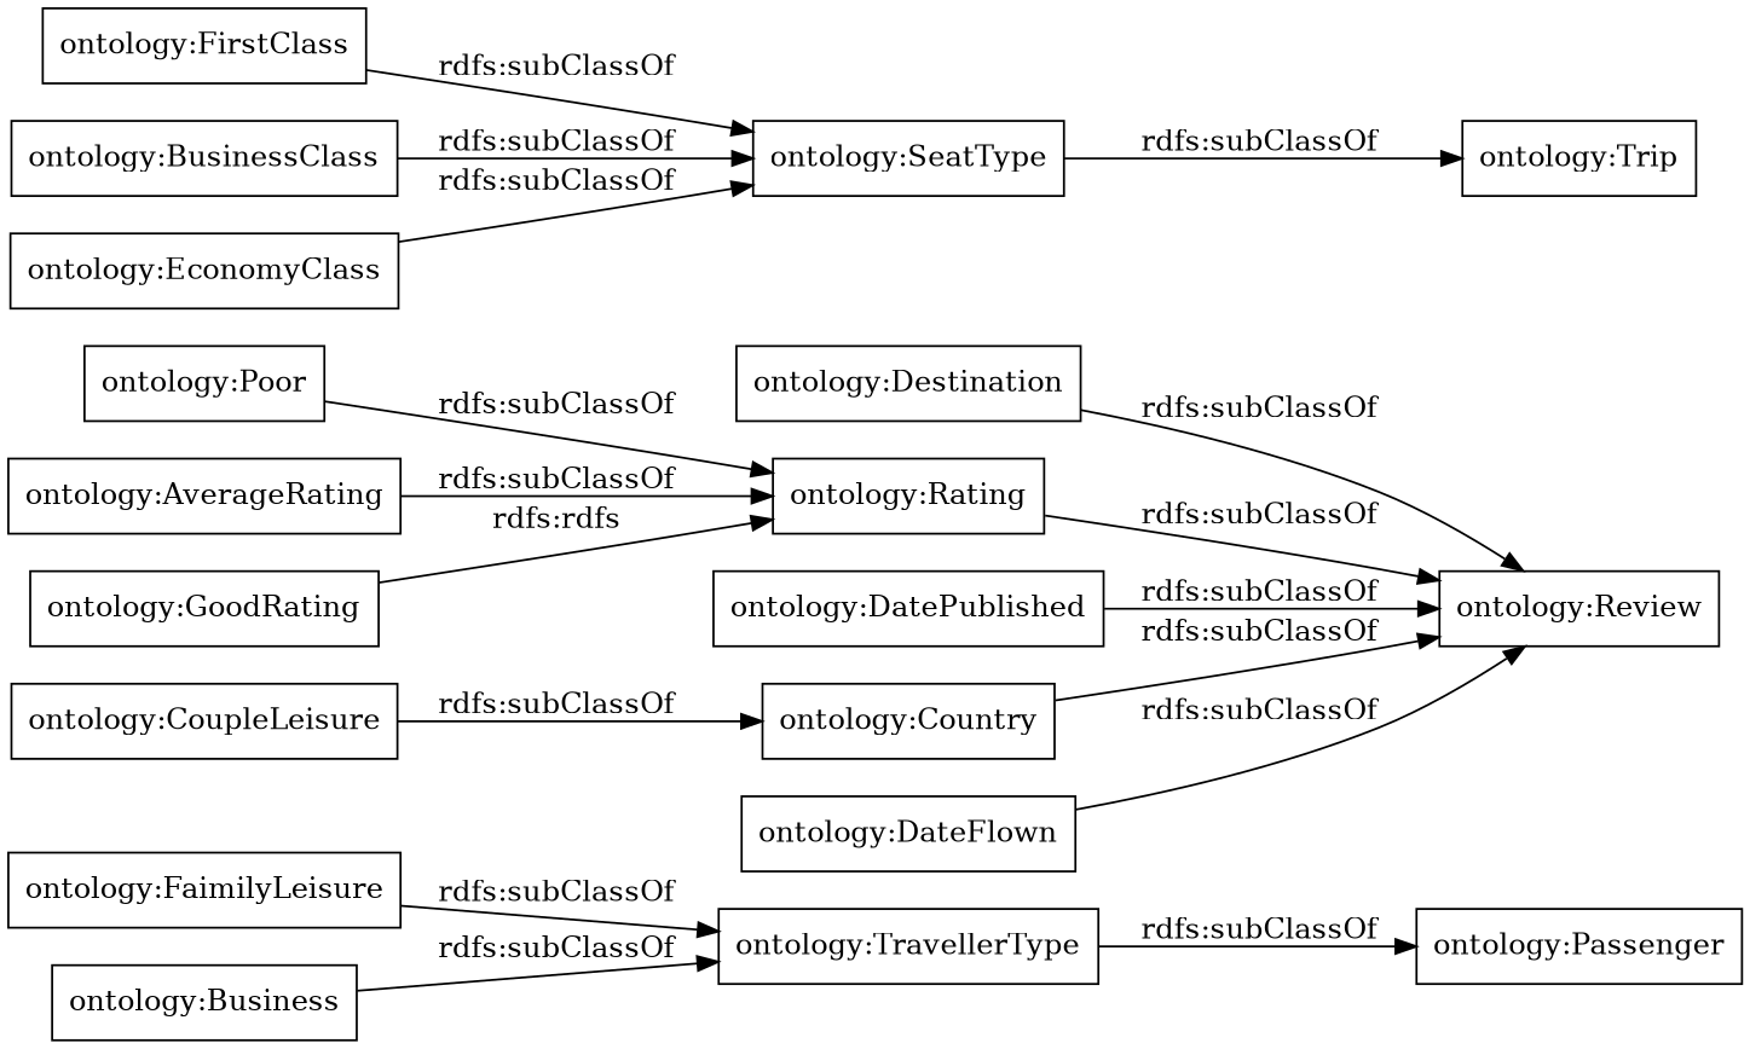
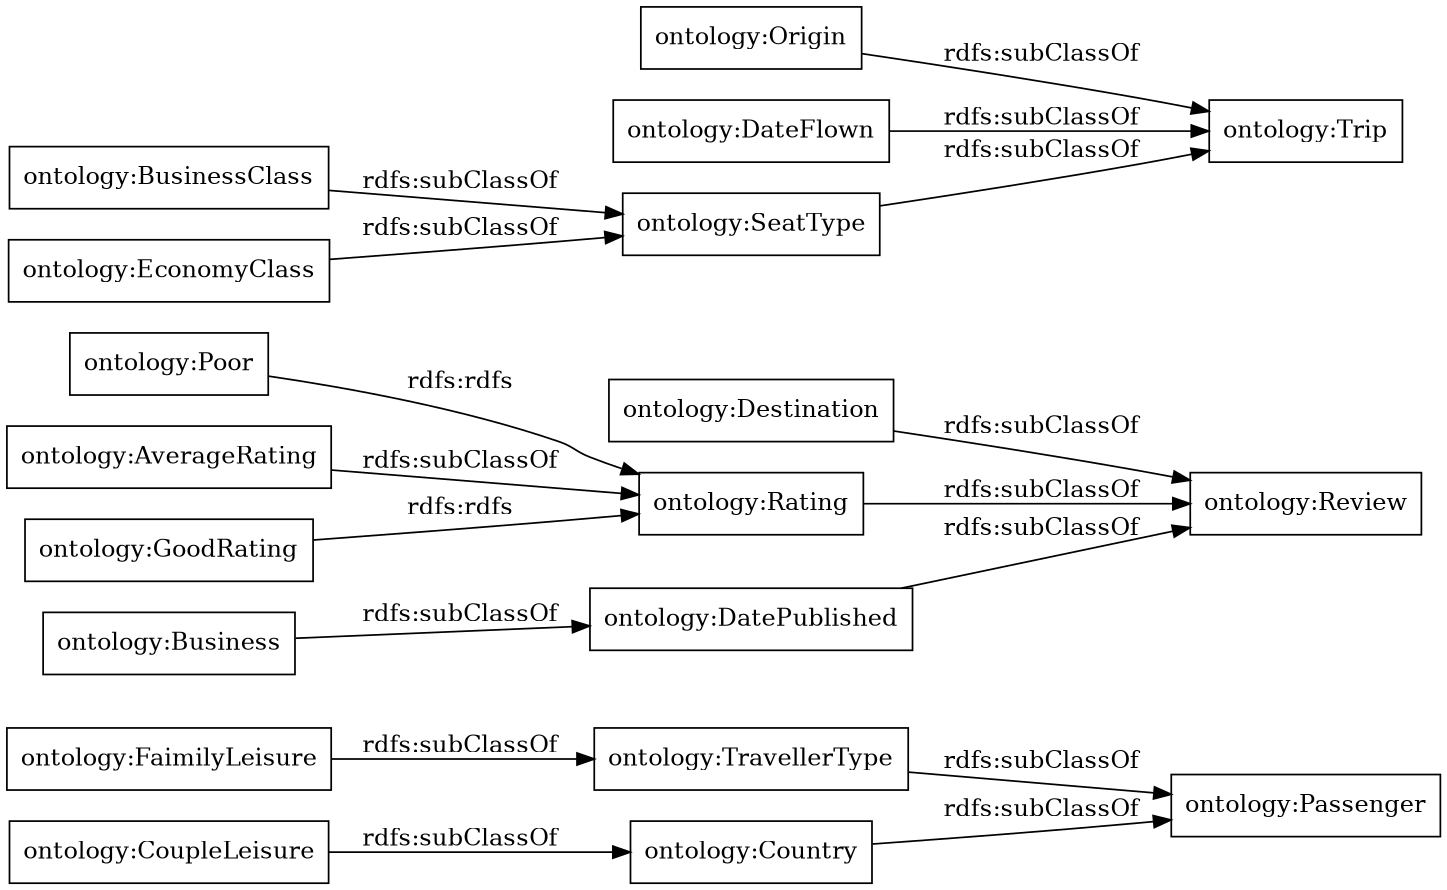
  digraph {
    rankdir=LR
    node [color=black shape=rectangle]
    "ontology:FaimilyLeisure"
    "ontology:TravellerType"
    "ontology:Passenger"
    "ontology:Destination"
    "ontology:Review"
-   "ontology:FirstClass"
    "ontology:SeatType"
    "ontology:Trip"
    "ontology:BusinessClass"
    "ontology:Poor"
    "ontology:Rating"
+   "ontology:Origin"
    "ontology:EconomyClass"
    "ontology:DatePublished"
    "ontology:CoupleLeisure"
    "ontology:Country"
    "ontology:AverageRating"
    "ontology:DateFlown"
    "ontology:Business"
    "ontology:GoodRating"
    "ontology:FaimilyLeisure" -> "ontology:TravellerType" [label="rdfs:subClassOf"]
    "ontology:TravellerType" -> "ontology:Passenger" [label="rdfs:subClassOf"]
    "ontology:Destination" -> "ontology:Review" [label="rdfs:subClassOf"]
-   "ontology:FirstClass" -> "ontology:SeatType" [label="rdfs:subClassOf"]
    "ontology:SeatType" -> "ontology:Trip" [label="rdfs:subClassOf"]
    "ontology:BusinessClass" -> "ontology:SeatType" [label="rdfs:subClassOf"]
-   "ontology:Poor" -> "ontology:Rating" [label="rdfs:subClassOf"]
+   "ontology:Poor" -> "ontology:Rating" [label="rdfs:rdfs"]
    "ontology:Rating" -> "ontology:Review" [label="rdfs:subClassOf"]
+   "ontology:Origin" -> "ontology:Trip" [label="rdfs:subClassOf"]
    "ontology:EconomyClass" -> "ontology:SeatType" [label="rdfs:subClassOf"]
    "ontology:DatePublished" -> "ontology:Review" [label="rdfs:subClassOf"]
    "ontology:CoupleLeisure" -> "ontology:Country" [label="rdfs:subClassOf"]
-   "ontology:Country" -> "ontology:Review" [label="rdfs:subClassOf"]
+   "ontology:Country" -> "ontology:Passenger" [label="rdfs:subClassOf"]
    "ontology:AverageRating" -> "ontology:Rating" [label="rdfs:subClassOf"]
-   "ontology:DateFlown" -> "ontology:Review" [label="rdfs:subClassOf"]
-   "ontology:Business" -> "ontology:TravellerType" [label="rdfs:subClassOf"]
+   "ontology:DateFlown" -> "ontology:Trip" [label="rdfs:subClassOf"]
+   "ontology:Business" -> "ontology:DatePublished" [label="rdfs:subClassOf"]
    "ontology:GoodRating" -> "ontology:Rating" [label="rdfs:rdfs"]
  }
